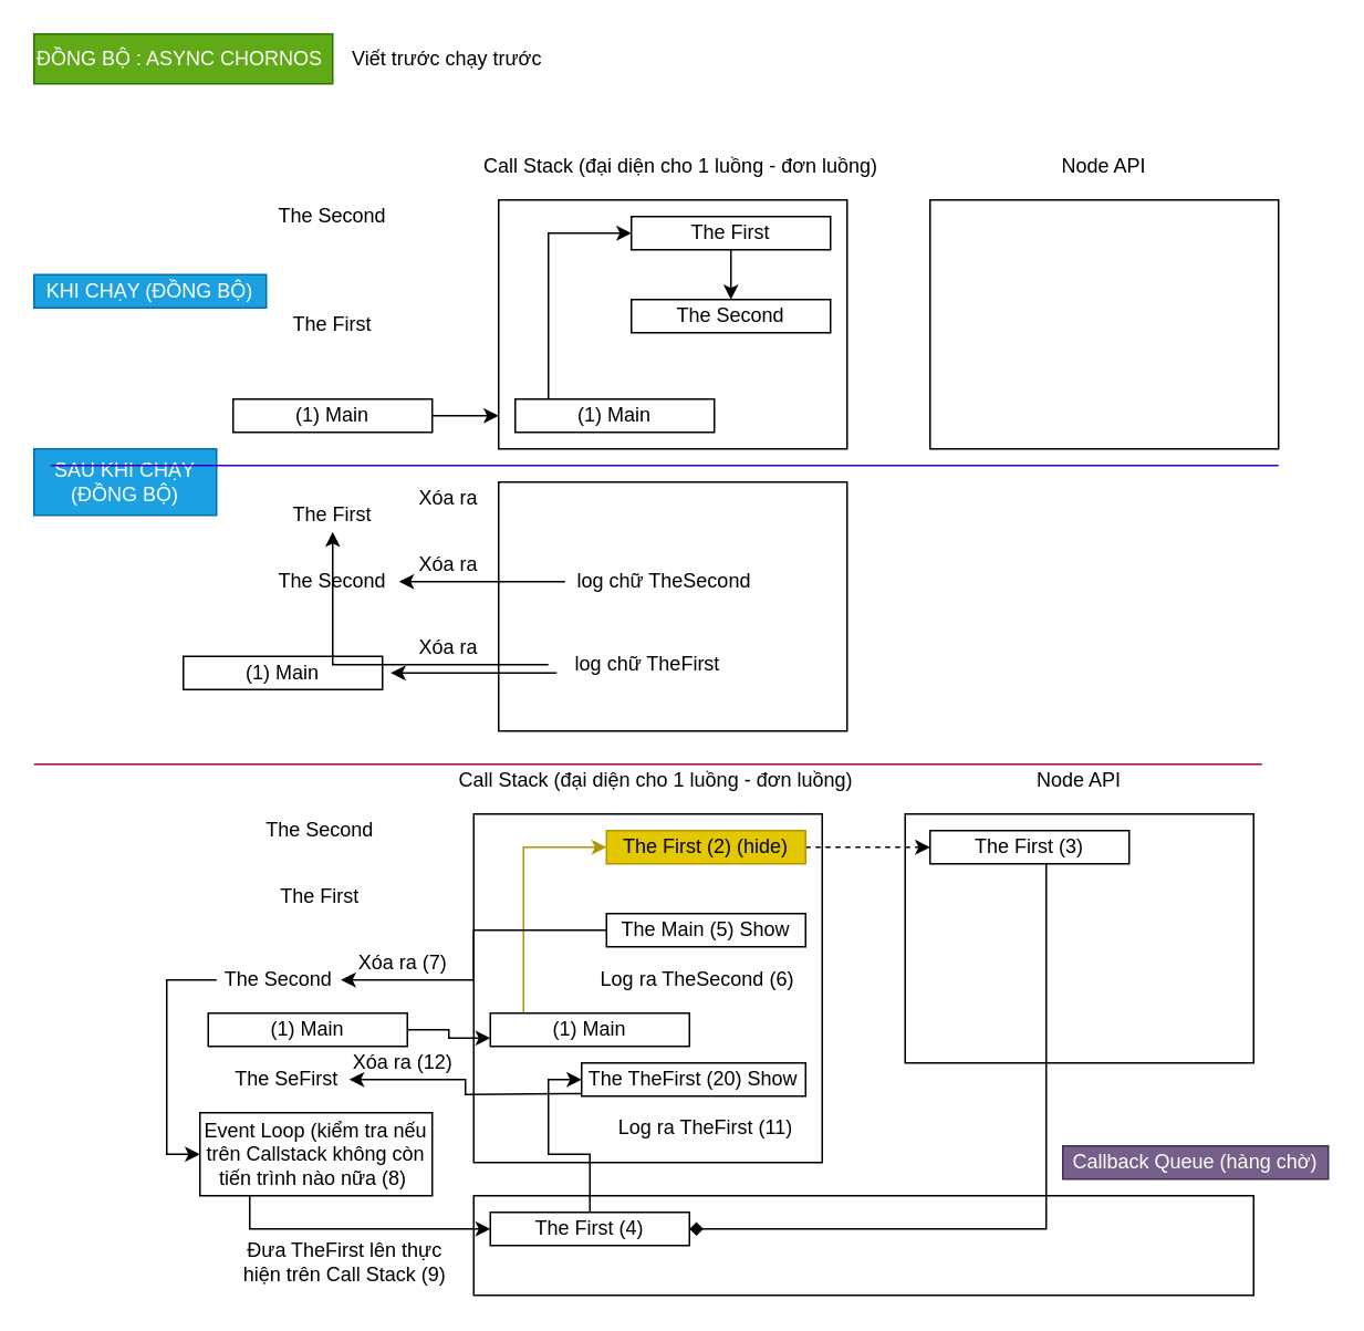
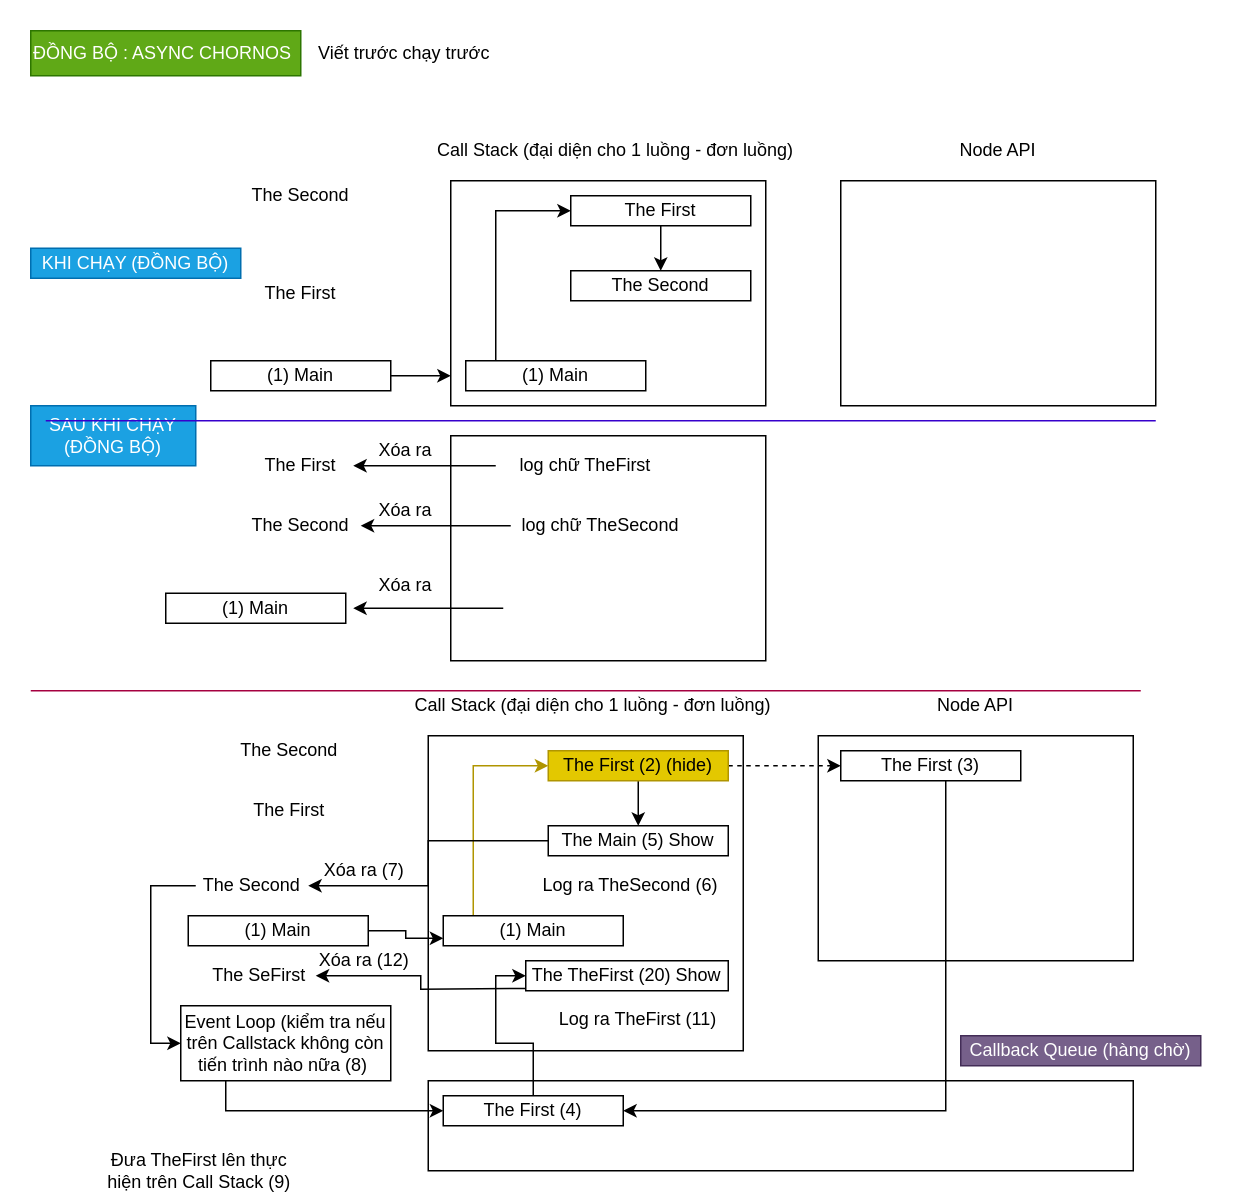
  <mxCell id="0" />
  <mxCell id="1" parent="0" />
  <mxCell id="2" value="ĐỒNG BỘ : ASYNC CHORNOS" style="text;html=1;strokeColor=#2D7600;fillColor=#60a917;align=left;verticalAlign=middle;whiteSpace=wrap;rounded=0;fontColor=#ffffff;" parent="1" vertex="1"><mxGeometry x="20" y="20" width="180" height="30" as="geometry" /></mxCell>
  <mxCell id="3" value="Viết trước chạy trước" style="text;html=1;strokeColor=none;fillColor=none;align=left;verticalAlign=middle;whiteSpace=wrap;rounded=0;" parent="1" vertex="1"><mxGeometry x="210" y="20" width="320" height="30" as="geometry" /></mxCell>
  <mxCell id="4" value="" style="rounded=0;whiteSpace=wrap;html=1;" parent="1" vertex="1"><mxGeometry x="300" y="120" width="210" height="150" as="geometry" /></mxCell>
  <mxCell id="5" value="Call Stack (đại diện cho 1 luồng - đơn luồng)" style="text;html=1;strokeColor=none;fillColor=none;align=center;verticalAlign=middle;whiteSpace=wrap;rounded=0;" parent="1" vertex="1"><mxGeometry x="290" y="90" width="240" height="20" as="geometry" /></mxCell>
  <mxCell id="6" style="edgeStyle=orthogonalEdgeStyle;rounded=0;orthogonalLoop=1;jettySize=auto;html=1;entryX=0;entryY=0.867;entryDx=0;entryDy=0;entryPerimeter=0;" parent="1" source="7" target="4" edge="1"><mxGeometry relative="1" as="geometry" /></mxCell>
  <mxCell id="7" value="(1) Main" style="text;html=1;strokeColor=default;fillColor=none;align=center;verticalAlign=middle;whiteSpace=wrap;rounded=0;" parent="1" vertex="1"><mxGeometry x="140" y="240" width="120" height="20" as="geometry" /></mxCell>
  <mxCell id="8" value="The First" style="text;html=1;strokeColor=none;fillColor=none;align=center;verticalAlign=middle;whiteSpace=wrap;rounded=0;" parent="1" vertex="1"><mxGeometry x="140" y="185" width="120" height="20" as="geometry" /></mxCell>
  <mxCell id="9" value="The Second" style="text;html=1;strokeColor=none;fillColor=none;align=center;verticalAlign=middle;whiteSpace=wrap;rounded=0;" parent="1" vertex="1"><mxGeometry x="140" y="120" width="120" height="20" as="geometry" /></mxCell>
  <mxCell id="10" value="" style="rounded=0;whiteSpace=wrap;html=1;" parent="1" vertex="1"><mxGeometry x="560" y="120" width="210" height="150" as="geometry" /></mxCell>
  <mxCell id="11" value="Node API" style="text;html=1;strokeColor=none;fillColor=none;align=center;verticalAlign=middle;whiteSpace=wrap;rounded=0;" parent="1" vertex="1"><mxGeometry x="605" y="90" width="120" height="20" as="geometry" /></mxCell>
  <mxCell id="12" value="" style="rounded=0;whiteSpace=wrap;html=1;" parent="1" vertex="1"><mxGeometry x="285" y="720" width="470" height="60" as="geometry" /></mxCell>
  <mxCell id="13" style="edgeStyle=orthogonalEdgeStyle;rounded=0;orthogonalLoop=1;jettySize=auto;html=1;entryX=0;entryY=0.5;entryDx=0;entryDy=0;" parent="1" source="14" target="54" edge="1"><mxGeometry relative="1" as="geometry"><mxPoint x="260" y="740" as="targetPoint" /><Array as="points"><mxPoint x="150" y="740" /></Array></mxGeometry></mxCell>
  <mxCell id="14" value="Event Loop (kiểm tra nếu trên Callstack không còn tiến trình nào nữa (8)&amp;nbsp;" style="text;html=1;strokeColor=default;fillColor=none;align=center;verticalAlign=middle;whiteSpace=wrap;rounded=0;" parent="1" vertex="1"><mxGeometry x="120" y="670" width="140" height="50" as="geometry" /></mxCell>
  <mxCell id="15" value="Callback Queue (hàng chờ)" style="text;html=1;strokeColor=#432D57;fillColor=#76608a;align=center;verticalAlign=middle;whiteSpace=wrap;rounded=0;fontColor=#ffffff;" parent="1" vertex="1"><mxGeometry x="640" y="690" width="160" height="20" as="geometry" /></mxCell>
  <mxCell id="16" style="edgeStyle=orthogonalEdgeStyle;rounded=0;orthogonalLoop=1;jettySize=auto;html=1;entryX=0;entryY=0.5;entryDx=0;entryDy=0;" parent="1" source="17" target="19" edge="1"><mxGeometry relative="1" as="geometry"><Array as="points"><mxPoint x="330" y="140" /></Array></mxGeometry></mxCell>
  <mxCell id="17" value="(1) Main" style="text;html=1;strokeColor=default;fillColor=none;align=center;verticalAlign=middle;whiteSpace=wrap;rounded=0;" parent="1" vertex="1"><mxGeometry x="310" y="240" width="120" height="20" as="geometry" /></mxCell>
  <mxCell id="18" style="edgeStyle=orthogonalEdgeStyle;rounded=0;orthogonalLoop=1;jettySize=auto;html=1;entryX=0.5;entryY=0;entryDx=0;entryDy=0;" parent="1" source="19" target="20" edge="1"><mxGeometry relative="1" as="geometry" /></mxCell>
  <mxCell id="19" value="The First" style="text;html=1;strokeColor=default;fillColor=none;align=center;verticalAlign=middle;whiteSpace=wrap;rounded=0;" parent="1" vertex="1"><mxGeometry x="380" y="130" width="120" height="20" as="geometry" /></mxCell>
  <mxCell id="20" value="The Second" style="text;html=1;strokeColor=default;fillColor=none;align=center;verticalAlign=middle;whiteSpace=wrap;rounded=0;" parent="1" vertex="1"><mxGeometry x="380" y="180" width="120" height="20" as="geometry" /></mxCell>
  <mxCell id="21" value="KHI CHẠY (ĐỒNG BỘ)" style="text;html=1;strokeColor=#006EAF;fillColor=#1ba1e2;align=center;verticalAlign=middle;whiteSpace=wrap;rounded=0;fontColor=#ffffff;" parent="1" vertex="1"><mxGeometry x="20" y="165" width="140" height="20" as="geometry" /></mxCell>
  <mxCell id="22" value="SAU KHI CHẠY (ĐỒNG BỘ)" style="text;html=1;strokeColor=#006EAF;fillColor=#1ba1e2;align=center;verticalAlign=middle;whiteSpace=wrap;rounded=0;fontColor=#ffffff;" parent="1" vertex="1"><mxGeometry x="20" y="270" width="110" height="40" as="geometry" /></mxCell>
  <mxCell id="23" value="" style="rounded=0;whiteSpace=wrap;html=1;" parent="1" vertex="1"><mxGeometry x="300" y="290" width="210" height="150" as="geometry" /></mxCell>
  <mxCell id="24" value="(1) Main" style="text;html=1;strokeColor=default;fillColor=none;align=center;verticalAlign=middle;whiteSpace=wrap;rounded=0;" parent="1" vertex="1"><mxGeometry x="110" y="395" width="120" height="20" as="geometry" /></mxCell>
  <mxCell id="25" value="" style="endArrow=none;html=1;rounded=0;fillColor=#6a00ff;strokeColor=#3700CC;" parent="1" edge="1"><mxGeometry width="50" height="50" relative="1" as="geometry"><mxPoint x="30" y="280" as="sourcePoint" /><mxPoint x="770" y="280" as="targetPoint" /></mxGeometry></mxCell>
  <mxCell id="26" value="The Second" style="text;html=1;strokeColor=none;fillColor=none;align=center;verticalAlign=middle;whiteSpace=wrap;rounded=0;" parent="1" vertex="1"><mxGeometry x="160" y="340" width="80" height="20" as="geometry" /></mxCell>
  <mxCell id="27" value="The First" style="text;html=1;strokeColor=none;fillColor=none;align=center;verticalAlign=middle;whiteSpace=wrap;rounded=0;" parent="1" vertex="1"><mxGeometry x="165" y="300" width="70" height="20" as="geometry" /></mxCell>
  <mxCell id="28" style="edgeStyle=orthogonalEdgeStyle;rounded=0;orthogonalLoop=1;jettySize=auto;html=1;" parent="1" source="29" target="27" edge="1"><mxGeometry relative="1" as="geometry" /></mxCell>
- <mxCell id="29" value="log chữ TheFirst" style="text;html=1;strokeColor=none;fillColor=none;align=center;verticalAlign=middle;whiteSpace=wrap;rounded=0;" parent="1" vertex="1"><mxGeometry x="330" y="390" width="120" height="20" as="geometry" /></mxCell>
+ <mxCell id="29" value="log chữ TheFirst" style="text;html=1;strokeColor=none;fillColor=none;align=center;verticalAlign=middle;whiteSpace=wrap;rounded=0;" parent="1" vertex="1"><mxGeometry x="330" y="300" width="120" height="20" as="geometry" /></mxCell>
  <mxCell id="30" value="Xóa ra" style="text;html=1;strokeColor=none;fillColor=none;align=center;verticalAlign=middle;whiteSpace=wrap;rounded=0;" parent="1" vertex="1"><mxGeometry x="250" y="290" width="40" height="20" as="geometry" /></mxCell>
  <mxCell id="31" style="edgeStyle=orthogonalEdgeStyle;rounded=0;orthogonalLoop=1;jettySize=auto;html=1;entryX=1;entryY=0.5;entryDx=0;entryDy=0;" parent="1" source="32" target="26" edge="1"><mxGeometry relative="1" as="geometry" /></mxCell>
  <mxCell id="32" value="log chữ TheSecond" style="text;html=1;strokeColor=none;fillColor=none;align=center;verticalAlign=middle;whiteSpace=wrap;rounded=0;" parent="1" vertex="1"><mxGeometry x="340" y="340" width="120" height="20" as="geometry" /></mxCell>
  <mxCell id="33" value="Xóa ra" style="text;html=1;strokeColor=none;fillColor=none;align=center;verticalAlign=middle;whiteSpace=wrap;rounded=0;" parent="1" vertex="1"><mxGeometry x="250" y="330" width="40" height="20" as="geometry" /></mxCell>
  <mxCell id="34" style="edgeStyle=orthogonalEdgeStyle;rounded=0;orthogonalLoop=1;jettySize=auto;html=1;entryX=1;entryY=0.5;entryDx=0;entryDy=0;" parent="1" edge="1"><mxGeometry relative="1" as="geometry"><mxPoint x="335" y="405" as="sourcePoint" /><mxPoint x="235" y="405" as="targetPoint" /></mxGeometry></mxCell>
  <mxCell id="35" value="Xóa ra" style="text;html=1;strokeColor=none;fillColor=none;align=center;verticalAlign=middle;whiteSpace=wrap;rounded=0;" parent="1" vertex="1"><mxGeometry x="250" y="380" width="40" height="20" as="geometry" /></mxCell>
  <mxCell id="36" value="" style="endArrow=none;html=1;rounded=0;fillColor=#d80073;strokeColor=#A50040;" parent="1" edge="1"><mxGeometry width="50" height="50" relative="1" as="geometry"><mxPoint x="20" y="460" as="sourcePoint" /><mxPoint x="760" y="460" as="targetPoint" /></mxGeometry></mxCell>
  <mxCell id="37" value="" style="rounded=0;whiteSpace=wrap;html=1;" parent="1" vertex="1"><mxGeometry x="285" y="490" width="210" height="210" as="geometry" /></mxCell>
  <mxCell id="38" value="Call Stack (đại diện cho 1 luồng - đơn luồng)" style="text;html=1;strokeColor=none;fillColor=none;align=center;verticalAlign=middle;whiteSpace=wrap;rounded=0;" parent="1" vertex="1"><mxGeometry x="275" y="460" width="240" height="20" as="geometry" /></mxCell>
  <mxCell id="39" style="edgeStyle=orthogonalEdgeStyle;rounded=0;orthogonalLoop=1;jettySize=auto;html=1;entryX=0;entryY=0.75;entryDx=0;entryDy=0;" parent="1" source="40" target="46" edge="1"><mxGeometry relative="1" as="geometry" /></mxCell>
  <mxCell id="40" value="(1) Main" style="text;html=1;strokeColor=default;fillColor=none;align=center;verticalAlign=middle;whiteSpace=wrap;rounded=0;" parent="1" vertex="1"><mxGeometry x="125" y="610" width="120" height="20" as="geometry" /></mxCell>
  <mxCell id="41" value="The First" style="text;html=1;strokeColor=none;fillColor=none;align=center;verticalAlign=middle;whiteSpace=wrap;rounded=0;" parent="1" vertex="1"><mxGeometry x="160" y="530" width="65" height="20" as="geometry" /></mxCell>
  <mxCell id="42" value="The Second" style="text;html=1;strokeColor=none;fillColor=none;align=center;verticalAlign=middle;whiteSpace=wrap;rounded=0;" parent="1" vertex="1"><mxGeometry x="155" y="490" width="75" height="20" as="geometry" /></mxCell>
  <mxCell id="43" value="" style="rounded=0;whiteSpace=wrap;html=1;" parent="1" vertex="1"><mxGeometry x="545" y="490" width="210" height="150" as="geometry" /></mxCell>
  <mxCell id="44" value="Node API" style="text;html=1;strokeColor=none;fillColor=none;align=center;verticalAlign=middle;whiteSpace=wrap;rounded=0;" parent="1" vertex="1"><mxGeometry x="590" y="460" width="120" height="20" as="geometry" /></mxCell>
  <mxCell id="45" style="edgeStyle=orthogonalEdgeStyle;rounded=0;orthogonalLoop=1;jettySize=auto;html=1;entryX=0;entryY=0.5;entryDx=0;entryDy=0;fillColor=#e3c800;strokeColor=#B09500;" parent="1" source="46" target="49" edge="1"><mxGeometry relative="1" as="geometry"><Array as="points"><mxPoint x="315" y="510" /></Array></mxGeometry></mxCell>
  <mxCell id="46" value="(1) Main" style="text;html=1;strokeColor=default;fillColor=none;align=center;verticalAlign=middle;whiteSpace=wrap;rounded=0;" parent="1" vertex="1"><mxGeometry x="295" y="610" width="120" height="20" as="geometry" /></mxCell>
+ <mxCell id="47" style="edgeStyle=orthogonalEdgeStyle;rounded=0;orthogonalLoop=1;jettySize=auto;html=1;entryX=0.5;entryY=0;entryDx=0;entryDy=0;" parent="1" source="49" target="50" edge="1"><mxGeometry relative="1" as="geometry" /></mxCell>
  <mxCell id="48" style="edgeStyle=orthogonalEdgeStyle;rounded=0;orthogonalLoop=1;jettySize=auto;html=1;entryX=0;entryY=0.5;entryDx=0;entryDy=0;dashed=1;" parent="1" source="49" target="52" edge="1"><mxGeometry relative="1" as="geometry" /></mxCell>
  <mxCell id="49" value="The First (2) (hide)" style="text;html=1;strokeColor=#B09500;fillColor=#e3c800;align=center;verticalAlign=middle;whiteSpace=wrap;rounded=0;fontColor=#000000;" parent="1" vertex="1"><mxGeometry x="365" y="500" width="120" height="20" as="geometry" /></mxCell>
  <mxCell id="50" value="The Main (5) Show" style="text;html=1;strokeColor=default;fillColor=none;align=center;verticalAlign=middle;whiteSpace=wrap;rounded=0;" parent="1" vertex="1"><mxGeometry x="365" y="550" width="120" height="20" as="geometry" /></mxCell>
- <mxCell id="51" style="edgeStyle=orthogonalEdgeStyle;rounded=0;orthogonalLoop=1;jettySize=auto;html=1;entryX=1;entryY=0.5;entryDx=0;entryDy=0;endArrow=diamond;" parent="1" source="52" target="54" edge="1"><mxGeometry relative="1" as="geometry"><Array as="points"><mxPoint x="630" y="740" /></Array></mxGeometry></mxCell>
+ <mxCell id="51" style="edgeStyle=orthogonalEdgeStyle;rounded=0;orthogonalLoop=1;jettySize=auto;html=1;entryX=1;entryY=0.5;entryDx=0;entryDy=0;" parent="1" source="52" target="54" edge="1"><mxGeometry relative="1" as="geometry"><Array as="points"><mxPoint x="630" y="740" /></Array></mxGeometry></mxCell>
  <mxCell id="52" value="The First (3)" style="text;html=1;strokeColor=default;fillColor=none;align=center;verticalAlign=middle;whiteSpace=wrap;rounded=0;" parent="1" vertex="1"><mxGeometry x="560" y="500" width="120" height="20" as="geometry" /></mxCell>
  <mxCell id="53" style="edgeStyle=orthogonalEdgeStyle;rounded=0;orthogonalLoop=1;jettySize=auto;html=1;entryX=0;entryY=0.5;entryDx=0;entryDy=0;" parent="1" source="54" target="63" edge="1"><mxGeometry relative="1" as="geometry" /></mxCell>
  <mxCell id="54" value="The First (4)" style="text;html=1;strokeColor=default;fillColor=none;align=center;verticalAlign=middle;whiteSpace=wrap;rounded=0;" parent="1" vertex="1"><mxGeometry x="295" y="730" width="120" height="20" as="geometry" /></mxCell>
  <mxCell id="55" style="edgeStyle=orthogonalEdgeStyle;rounded=0;orthogonalLoop=1;jettySize=auto;html=1;entryX=1;entryY=0.5;entryDx=0;entryDy=0;exitX=0;exitY=0.5;exitDx=0;exitDy=0;" parent="1" source="50" target="58" edge="1"><mxGeometry relative="1" as="geometry"><mxPoint x="230" y="590" as="targetPoint" /></mxGeometry></mxCell>
  <mxCell id="56" value="Log ra TheSecond (6)" style="text;html=1;strokeColor=none;fillColor=none;align=center;verticalAlign=middle;whiteSpace=wrap;rounded=0;" parent="1" vertex="1"><mxGeometry x="360" y="580" width="120" height="20" as="geometry" /></mxCell>
  <mxCell id="57" style="edgeStyle=orthogonalEdgeStyle;rounded=0;orthogonalLoop=1;jettySize=auto;html=1;entryX=0;entryY=0.5;entryDx=0;entryDy=0;" parent="1" source="58" target="14" edge="1"><mxGeometry relative="1" as="geometry"><Array as="points"><mxPoint x="100" y="590" /><mxPoint x="100" y="695" /></Array></mxGeometry></mxCell>
  <mxCell id="58" value="The Second" style="text;html=1;strokeColor=none;fillColor=none;align=center;verticalAlign=middle;whiteSpace=wrap;rounded=0;" parent="1" vertex="1"><mxGeometry x="130" y="580" width="75" height="20" as="geometry" /></mxCell>
  <mxCell id="59" value="Xóa ra (7)" style="text;html=1;strokeColor=none;fillColor=none;align=center;verticalAlign=middle;whiteSpace=wrap;rounded=0;" parent="1" vertex="1"><mxGeometry x="210" y="570" width="65" height="20" as="geometry" /></mxCell>
- <mxCell id="60" value="Đưa TheFirst lên thực hiện trên Call Stack (9)" style="text;html=1;strokeColor=none;fillColor=none;align=center;verticalAlign=middle;whiteSpace=wrap;rounded=0;" parent="1" vertex="1"><mxGeometry x="140" y="750" width="135" height="20" as="geometry" /></mxCell>
+ <mxCell id="60" value="Đưa TheFirst lên thực hiện trên Call Stack (9)" style="text;html=1;strokeColor=none;fillColor=none;align=center;verticalAlign=middle;whiteSpace=wrap;rounded=0;" parent="1" vertex="1"><mxGeometry x="65" y="770" width="135" height="20" as="geometry" /></mxCell>
  <mxCell id="61" value="Log ra TheFirst (11)" style="text;html=1;strokeColor=none;fillColor=none;align=center;verticalAlign=middle;whiteSpace=wrap;rounded=0;" parent="1" vertex="1"><mxGeometry x="365" y="669" width="120" height="20" as="geometry" /></mxCell>
  <mxCell id="62" style="edgeStyle=orthogonalEdgeStyle;rounded=0;orthogonalLoop=1;jettySize=auto;html=1;entryX=1;entryY=0.5;entryDx=0;entryDy=0;" parent="1" target="65" edge="1"><mxGeometry relative="1" as="geometry"><mxPoint x="230" y="668.48" as="targetPoint" /><mxPoint x="350" y="658.48" as="sourcePoint" /></mxGeometry></mxCell>
  <mxCell id="63" value="The TheFirst (20) Show" style="text;html=1;strokeColor=default;fillColor=none;align=center;verticalAlign=middle;whiteSpace=wrap;rounded=0;" parent="1" vertex="1"><mxGeometry x="350" y="640" width="135" height="20" as="geometry" /></mxCell>
  <mxCell id="64" value="Xóa ra (12)" style="text;html=1;strokeColor=none;fillColor=none;align=center;verticalAlign=middle;whiteSpace=wrap;rounded=0;" parent="1" vertex="1"><mxGeometry x="210" y="630" width="65" height="20" as="geometry" /></mxCell>
  <mxCell id="65" value="The SeFirst" style="text;html=1;strokeColor=none;fillColor=none;align=center;verticalAlign=middle;whiteSpace=wrap;rounded=0;" parent="1" vertex="1"><mxGeometry x="135" y="640" width="75" height="20" as="geometry" /></mxCell>
